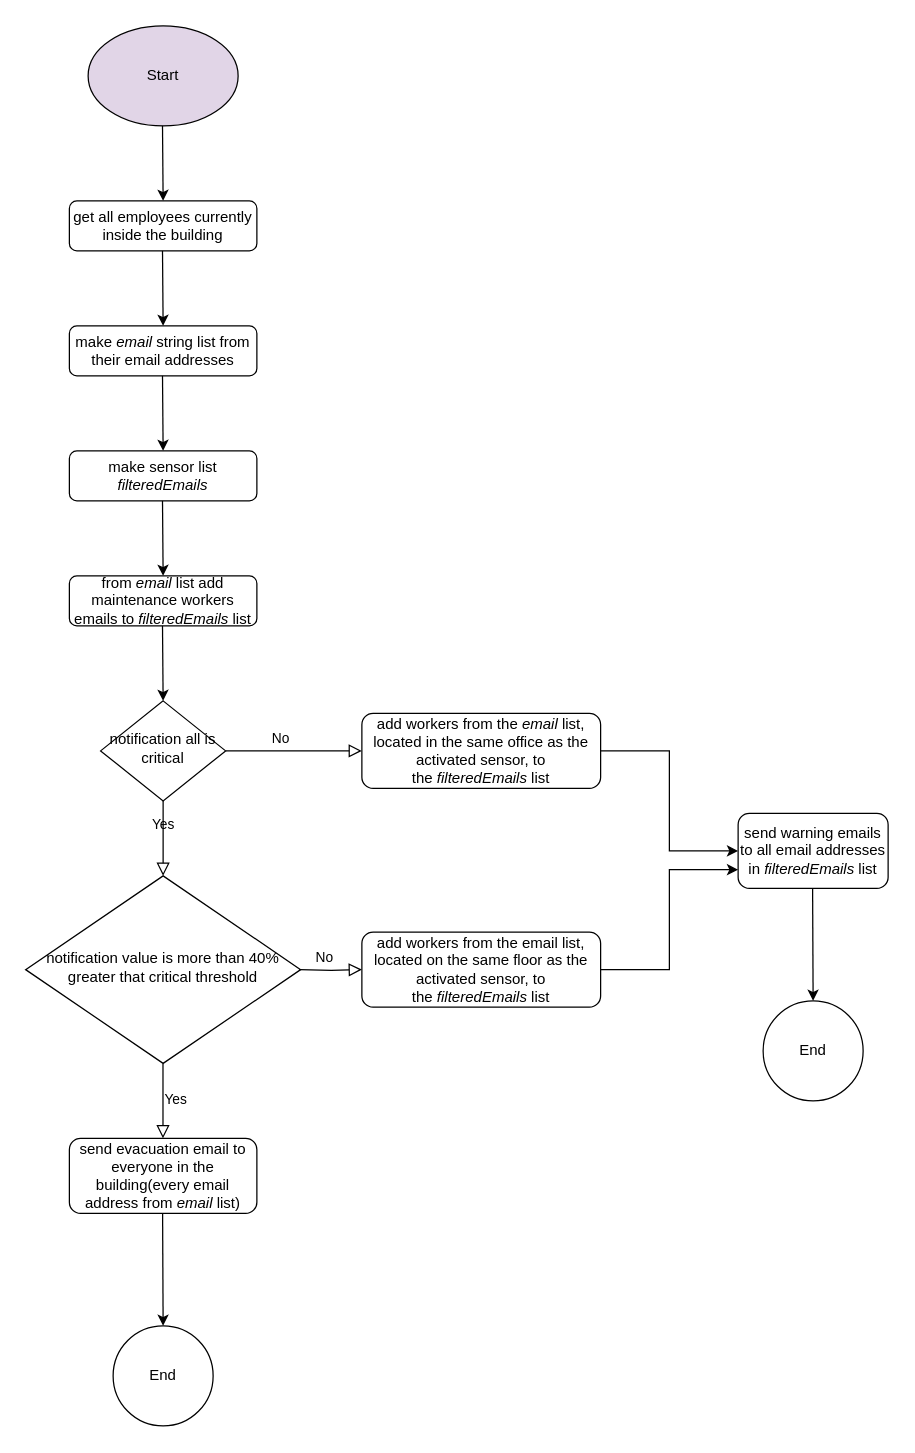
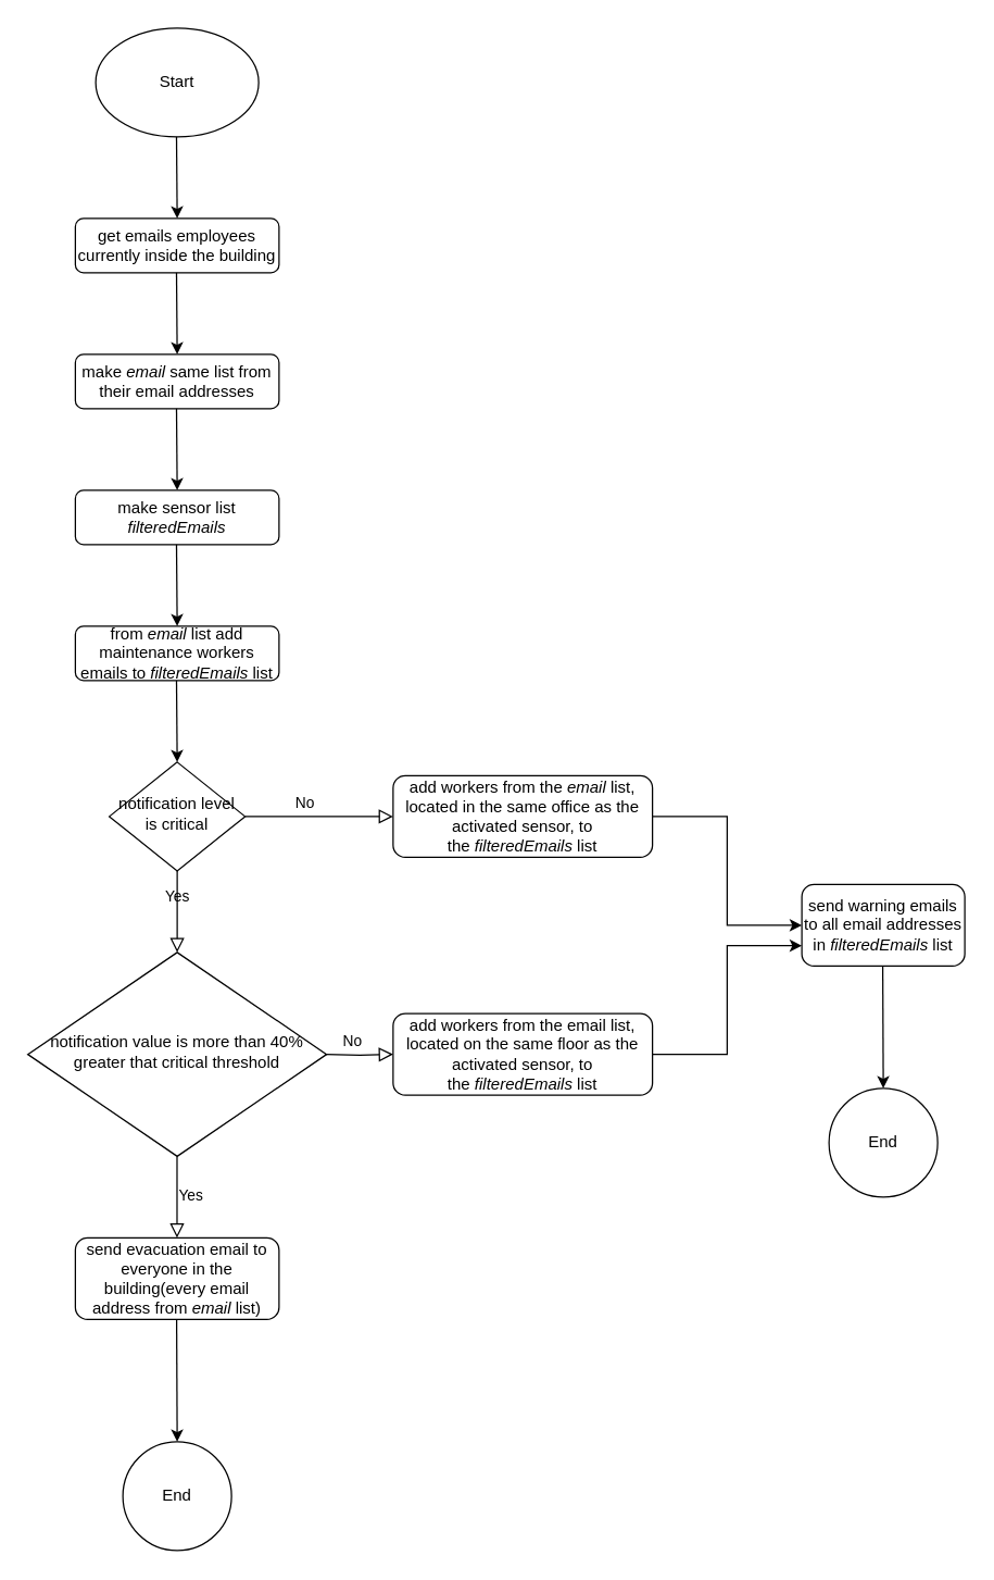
  <mxCell id="0" />
  <mxCell id="1" parent="0" />
  <mxCell id="2" value="Yes" style="rounded=0;html=1;jettySize=auto;orthogonalLoop=1;fontSize=11;endArrow=block;endFill=0;endSize=8;strokeWidth=1;shadow=0;labelBackgroundColor=none;edgeStyle=orthogonalEdgeStyle;" parent="1" source="4" edge="1"><mxGeometry x="0.008" y="10" relative="1" as="geometry"><mxPoint y="-1" as="offset" /><mxPoint x="130" y="700" as="targetPoint" /></mxGeometry></mxCell>
  <mxCell id="3" value="No" style="edgeStyle=orthogonalEdgeStyle;rounded=0;html=1;jettySize=auto;orthogonalLoop=1;fontSize=11;endArrow=block;endFill=0;endSize=8;strokeWidth=1;shadow=0;labelBackgroundColor=none;entryX=0;entryY=0.5;entryDx=0;entryDy=0;" parent="1" source="4" target="22" edge="1"><mxGeometry x="-0.2" y="10" relative="1" as="geometry"><mxPoint as="offset" /><mxPoint x="230" y="600" as="targetPoint" /></mxGeometry></mxCell>
- <mxCell id="4" value="notification all is critical" style="rhombus;whiteSpace=wrap;html=1;shadow=0;fontFamily=Helvetica;fontSize=12;align=center;strokeWidth=1;spacing=6;spacingTop=-4;" parent="1" vertex="1"><mxGeometry x="80" y="560" width="100" height="80" as="geometry" /></mxCell>
- <mxCell id="5" value="Start" style="ellipse;whiteSpace=wrap;html=1;fillColor=#e1d5e7;" vertex="1" parent="1"><mxGeometry x="70" y="20" width="120" height="80" as="geometry" /></mxCell>
- <mxCell id="6" value="get all employees currently inside the building" style="rounded=1;whiteSpace=wrap;html=1;" vertex="1" parent="1"><mxGeometry x="55" y="160" width="150" height="40" as="geometry" /></mxCell>
- <mxCell id="7" value="make &lt;i&gt;email &lt;/i&gt;string list from their email addresses" style="rounded=1;whiteSpace=wrap;html=1;" vertex="1" parent="1"><mxGeometry x="55" y="260" width="150" height="40" as="geometry" /></mxCell>
+ <mxCell id="4" value="notification level is critical" style="rhombus;whiteSpace=wrap;html=1;shadow=0;fontFamily=Helvetica;fontSize=12;align=center;strokeWidth=1;spacing=6;spacingTop=-4;" parent="1" vertex="1"><mxGeometry x="80" y="560" width="100" height="80" as="geometry" /></mxCell>
+ <mxCell id="5" value="Start" style="ellipse;whiteSpace=wrap;html=1;" vertex="1" parent="1"><mxGeometry x="70" y="20" width="120" height="80" as="geometry" /></mxCell>
+ <mxCell id="6" value="get emails employees currently inside the building" style="rounded=1;whiteSpace=wrap;html=1;" vertex="1" parent="1"><mxGeometry x="55" y="160" width="150" height="40" as="geometry" /></mxCell>
+ <mxCell id="7" value="make &lt;i&gt;email &lt;/i&gt;same list from their email addresses" style="rounded=1;whiteSpace=wrap;html=1;" vertex="1" parent="1"><mxGeometry x="55" y="260" width="150" height="40" as="geometry" /></mxCell>
  <mxCell id="8" value="" style="endArrow=classic;html=1;rounded=0;" edge="1" parent="1"><mxGeometry width="50" height="50" relative="1" as="geometry"><mxPoint x="129.5" y="100" as="sourcePoint" /><mxPoint x="130" y="160" as="targetPoint" /></mxGeometry></mxCell>
  <mxCell id="9" value="" style="endArrow=classic;html=1;rounded=0;" edge="1" parent="1"><mxGeometry width="50" height="50" relative="1" as="geometry"><mxPoint x="129.5" y="200" as="sourcePoint" /><mxPoint x="130" y="260" as="targetPoint" /></mxGeometry></mxCell>
  <mxCell id="10" value="" style="endArrow=classic;html=1;rounded=0;" edge="1" parent="1"><mxGeometry width="50" height="50" relative="1" as="geometry"><mxPoint x="129.5" y="300" as="sourcePoint" /><mxPoint x="130" y="360" as="targetPoint" /></mxGeometry></mxCell>
  <mxCell id="11" value="make sensor list &lt;i&gt;filteredEmails&lt;/i&gt;" style="rounded=1;whiteSpace=wrap;html=1;" vertex="1" parent="1"><mxGeometry x="55" y="360" width="150" height="40" as="geometry" /></mxCell>
  <mxCell id="12" value="" style="endArrow=classic;html=1;rounded=0;" edge="1" parent="1"><mxGeometry width="50" height="50" relative="1" as="geometry"><mxPoint x="129.5" y="400" as="sourcePoint" /><mxPoint x="130" y="460" as="targetPoint" /></mxGeometry></mxCell>
  <mxCell id="13" value="from &lt;i&gt;email &lt;/i&gt;list add maintenance workers emails to&amp;nbsp;&lt;i style=&quot;border-color: var(--border-color);&quot;&gt;filteredEmails&amp;nbsp;&lt;/i&gt;list" style="rounded=1;whiteSpace=wrap;html=1;" vertex="1" parent="1"><mxGeometry x="55" y="460" width="150" height="40" as="geometry" /></mxCell>
  <mxCell id="14" value="" style="endArrow=classic;html=1;rounded=0;" edge="1" parent="1"><mxGeometry width="50" height="50" relative="1" as="geometry"><mxPoint x="129.5" y="500" as="sourcePoint" /><mxPoint x="130" y="560" as="targetPoint" /></mxGeometry></mxCell>
  <mxCell id="15" value="notification value is more than 40% greater that critical threshold" style="rhombus;whiteSpace=wrap;html=1;shadow=0;fontFamily=Helvetica;fontSize=12;align=center;strokeWidth=1;spacing=6;spacingTop=-4;" vertex="1" parent="1"><mxGeometry x="20" y="700" width="220" height="150" as="geometry" /></mxCell>
  <mxCell id="16" value="Yes" style="rounded=0;html=1;jettySize=auto;orthogonalLoop=1;fontSize=11;endArrow=block;endFill=0;endSize=8;strokeWidth=1;shadow=0;labelBackgroundColor=none;edgeStyle=orthogonalEdgeStyle;" edge="1" parent="1"><mxGeometry x="0.008" y="10" relative="1" as="geometry"><mxPoint y="-1" as="offset" /><mxPoint x="129.89" y="850" as="sourcePoint" /><mxPoint x="129.89" y="910" as="targetPoint" /></mxGeometry></mxCell>
  <mxCell id="17" value="send evacuation email to everyone in the building(every email address from &lt;i&gt;email &lt;/i&gt;list)" style="rounded=1;whiteSpace=wrap;html=1;" vertex="1" parent="1"><mxGeometry x="55" y="910" width="150" height="60" as="geometry" /></mxCell>
  <mxCell id="18" value="No" style="edgeStyle=orthogonalEdgeStyle;rounded=0;html=1;jettySize=auto;orthogonalLoop=1;fontSize=11;endArrow=block;endFill=0;endSize=8;strokeWidth=1;shadow=0;labelBackgroundColor=none;" edge="1" parent="1" target="20"><mxGeometry x="-0.2" y="10" relative="1" as="geometry"><mxPoint as="offset" /><mxPoint x="239" y="775" as="sourcePoint" /></mxGeometry></mxCell>
  <mxCell id="19" style="edgeStyle=orthogonalEdgeStyle;rounded=0;orthogonalLoop=1;jettySize=auto;html=1;entryX=0;entryY=0.75;entryDx=0;entryDy=0;" edge="1" parent="1" source="20" target="23"><mxGeometry relative="1" as="geometry" /></mxCell>
  <mxCell id="20" value="add workers from the email list, located on the same floor as the activated sensor, to the&amp;nbsp;&lt;i style=&quot;border-color: var(--border-color);&quot;&gt;filteredEmails&amp;nbsp;&lt;/i&gt;list" style="rounded=1;whiteSpace=wrap;html=1;fontSize=12;glass=0;strokeWidth=1;shadow=0;" vertex="1" parent="1"><mxGeometry x="289" y="745" width="191" height="60" as="geometry" /></mxCell>
  <mxCell id="21" style="edgeStyle=orthogonalEdgeStyle;rounded=0;orthogonalLoop=1;jettySize=auto;html=1;entryX=0;entryY=0.5;entryDx=0;entryDy=0;" edge="1" parent="1" source="22" target="23"><mxGeometry relative="1" as="geometry" /></mxCell>
  <mxCell id="22" value="add workers from the &lt;i&gt;email &lt;/i&gt;list, located in the same office as the activated sensor, to the&amp;nbsp;&lt;i style=&quot;border-color: var(--border-color);&quot;&gt;filteredEmails&amp;nbsp;&lt;/i&gt;list" style="rounded=1;whiteSpace=wrap;html=1;fontSize=12;glass=0;strokeWidth=1;shadow=0;" vertex="1" parent="1"><mxGeometry x="289" y="570" width="191" height="60" as="geometry" /></mxCell>
  <mxCell id="23" value="send warning emails to all email addresses in &lt;i&gt;filteredEmails &lt;/i&gt;list" style="rounded=1;whiteSpace=wrap;html=1;" vertex="1" parent="1"><mxGeometry x="590" y="650" width="120" height="60" as="geometry" /></mxCell>
  <mxCell id="24" value="End" style="ellipse;whiteSpace=wrap;html=1;aspect=fixed;" vertex="1" parent="1"><mxGeometry x="90" y="1060" width="80" height="80" as="geometry" /></mxCell>
  <mxCell id="25" value="" style="endArrow=classic;html=1;rounded=0;entryX=0.5;entryY=0;entryDx=0;entryDy=0;" edge="1" parent="1" target="24"><mxGeometry width="50" height="50" relative="1" as="geometry"><mxPoint x="129.58" y="970" as="sourcePoint" /><mxPoint x="129.58" y="1050" as="targetPoint" /></mxGeometry></mxCell>
  <mxCell id="26" value="End" style="ellipse;whiteSpace=wrap;html=1;aspect=fixed;" vertex="1" parent="1"><mxGeometry x="610" y="800" width="80" height="80" as="geometry" /></mxCell>
  <mxCell id="27" value="" style="endArrow=classic;html=1;rounded=0;entryX=0.5;entryY=0;entryDx=0;entryDy=0;" edge="1" parent="1"><mxGeometry width="50" height="50" relative="1" as="geometry"><mxPoint x="649.58" y="710" as="sourcePoint" /><mxPoint x="650" y="800" as="targetPoint" /></mxGeometry></mxCell>
